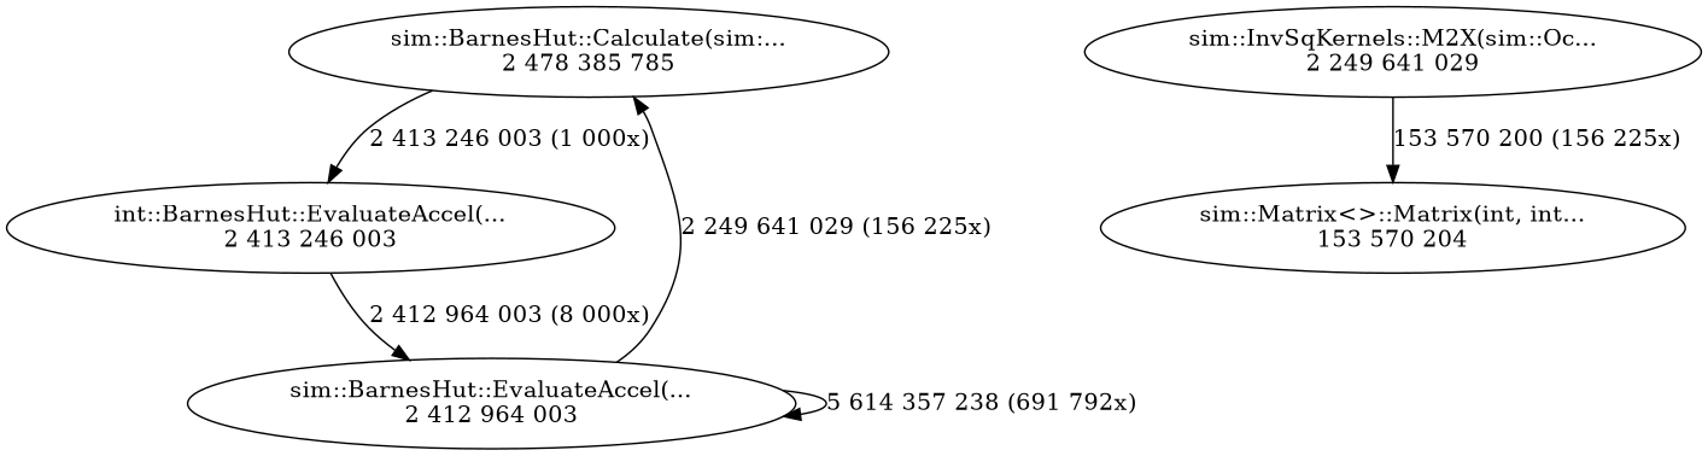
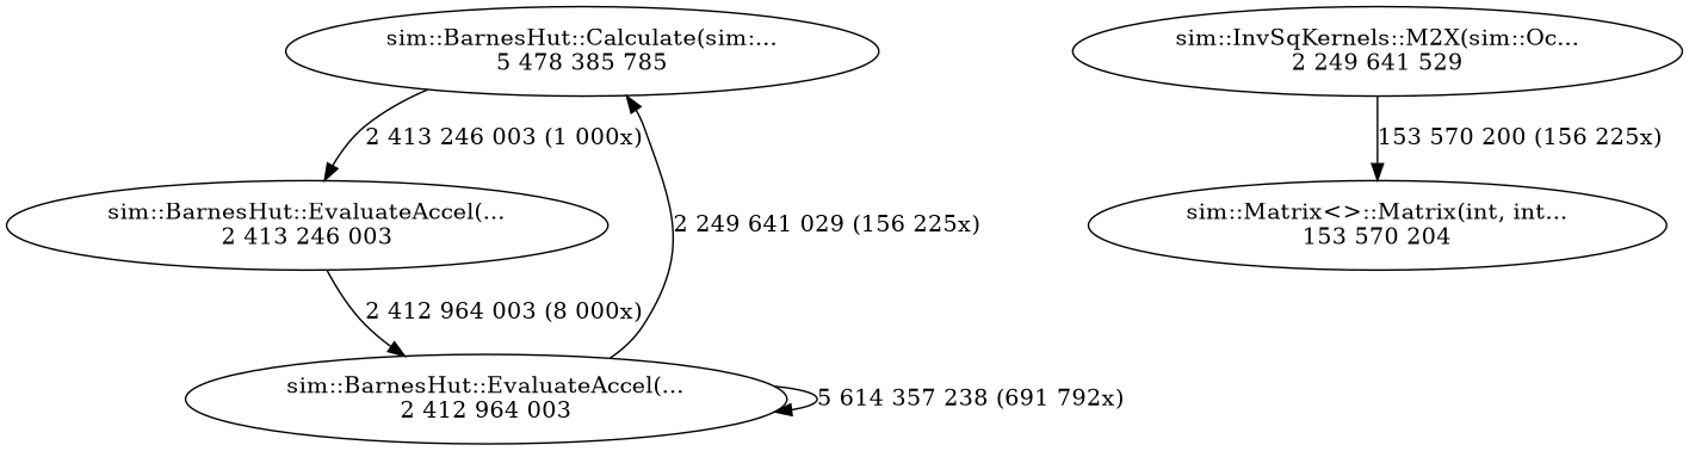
  digraph {
    edge [weight=3]
-   n1 [label="sim::BarnesHut::Calculate(sim:...\n2 478 385 785"]
-   n2 [label="int::BarnesHut::EvaluateAccel(...\n2 413 246 003"]
+   n1 [label="sim::BarnesHut::Calculate(sim:...\n5 478 385 785"]
+   n2 [label="sim::BarnesHut::EvaluateAccel(...\n2 413 246 003"]
    n3 [label="sim::BarnesHut::EvaluateAccel(...\n2 412 964 003"]
    n4 [label="sim::Matrix<>::Matrix(int, int...\n153 570 204"]
-   n5 [label="sim::InvSqKernels::M2X(sim::Oc...\n2 249 641 029"]
+   n5 [label="sim::InvSqKernels::M2X(sim::Oc...\n2 249 641 529"]
    n1 -> n2 [label="2 413 246 003 (1 000x)"]
    n2 -> n3 [label="2 412 964 003 (8 000x)"]
    n3 -> n1 [label="2 249 641 029 (156 225x)"]
    n3 -> n3 [label="5 614 357 238 (691 792x)"]
    n5 -> n4 [label="153 570 200 (156 225x)" weight=2]
  }
